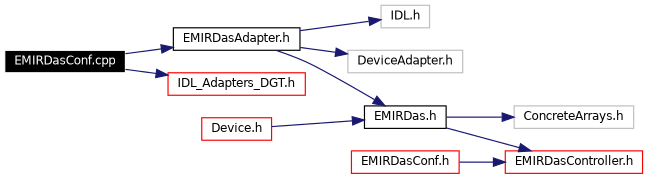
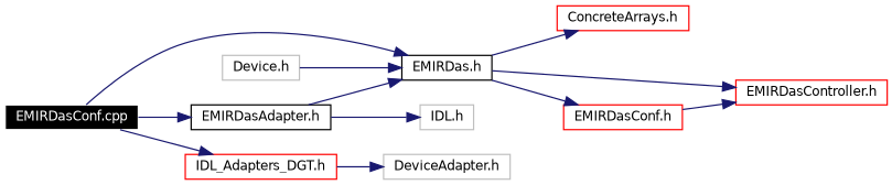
  digraph {
    rankdir=LR
    node [color=grey75 fillcolor=white fontname=Helvetica fontsize=10 shape=record style=filled]
    edge [color=midnightblue fontname=Helvetica fontsize=10 labelfontname=Helvetica labelfontsize=10 style=solid]
    n1 [color=white fillcolor=black fontcolor=white height=0.2 label="EMIRDasConf.cpp" width=0.4]
    n2 [color=black height=0.2 label="EMIRDasAdapter.h" width=0.4]
    n3 [color=black height=0.2 label="EMIRDas.h" width=0.4]
    n4 [color=red height=0.2 label="IDL_Adapters_DGT.h" width=0.4]
    n5 [height=0.2 label="IDL.h" width=0.4]
    n6 [height=0.2 label="DeviceAdapter.h" width=0.4]
-   n7 [height=0.2 label="ConcreteArrays.h" width=0.4]
+   n7 [color=red height=0.2 label="ConcreteArrays.h" width=0.4]
    n8 [color=red height=0.2 label="EMIRDasController.h" width=0.4]
    n9 [color=red height=0.2 label="EMIRDasConf.h" width=0.4]
-   n10 [color=red height=0.2 label="Device.h" width=0.4]
+   n10 [height=0.2 label="Device.h" width=0.4]
    n1 -> n2
+   n1 -> n3
    n1 -> n4
    n2 -> n3
    n2 -> n5
-   n2 -> n6
+   n4 -> n6
    n3 -> n7
    n3 -> n8
+   n3 -> n9
    n9 -> n8
    n10 -> n3
  }
